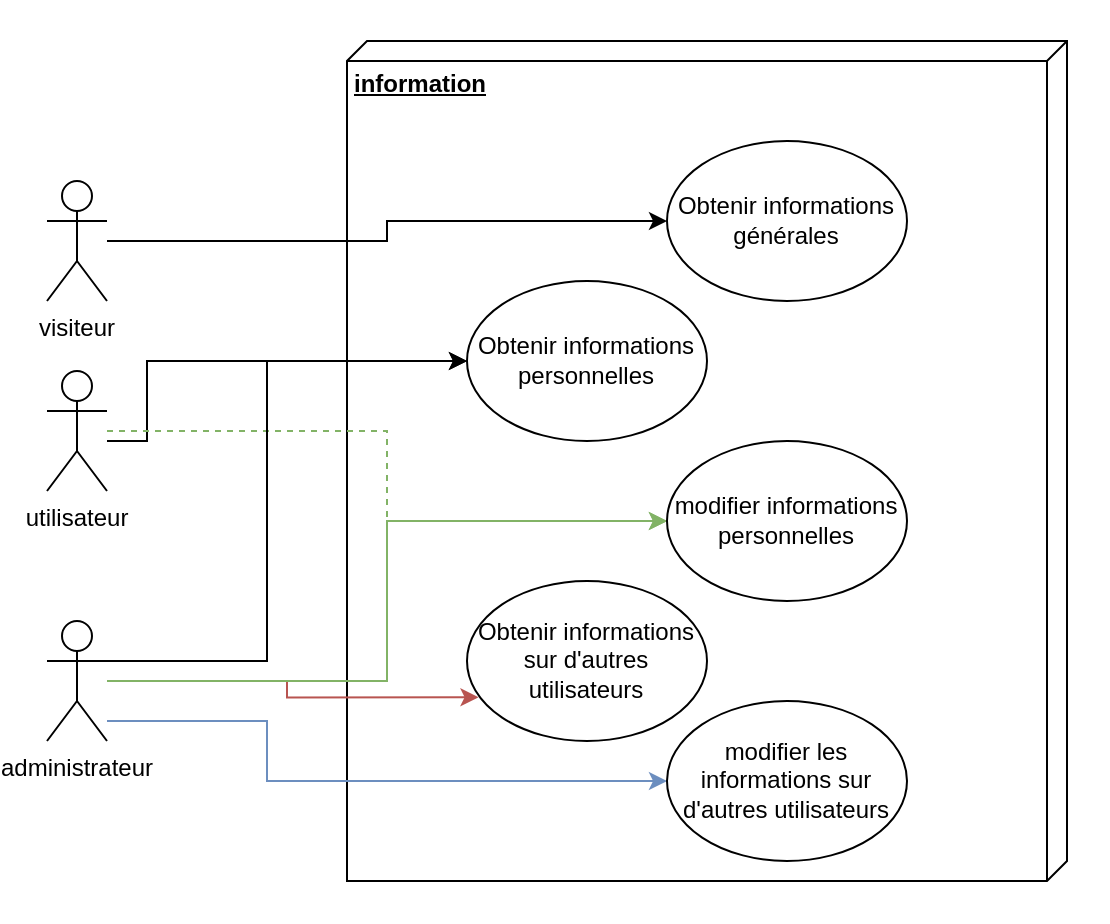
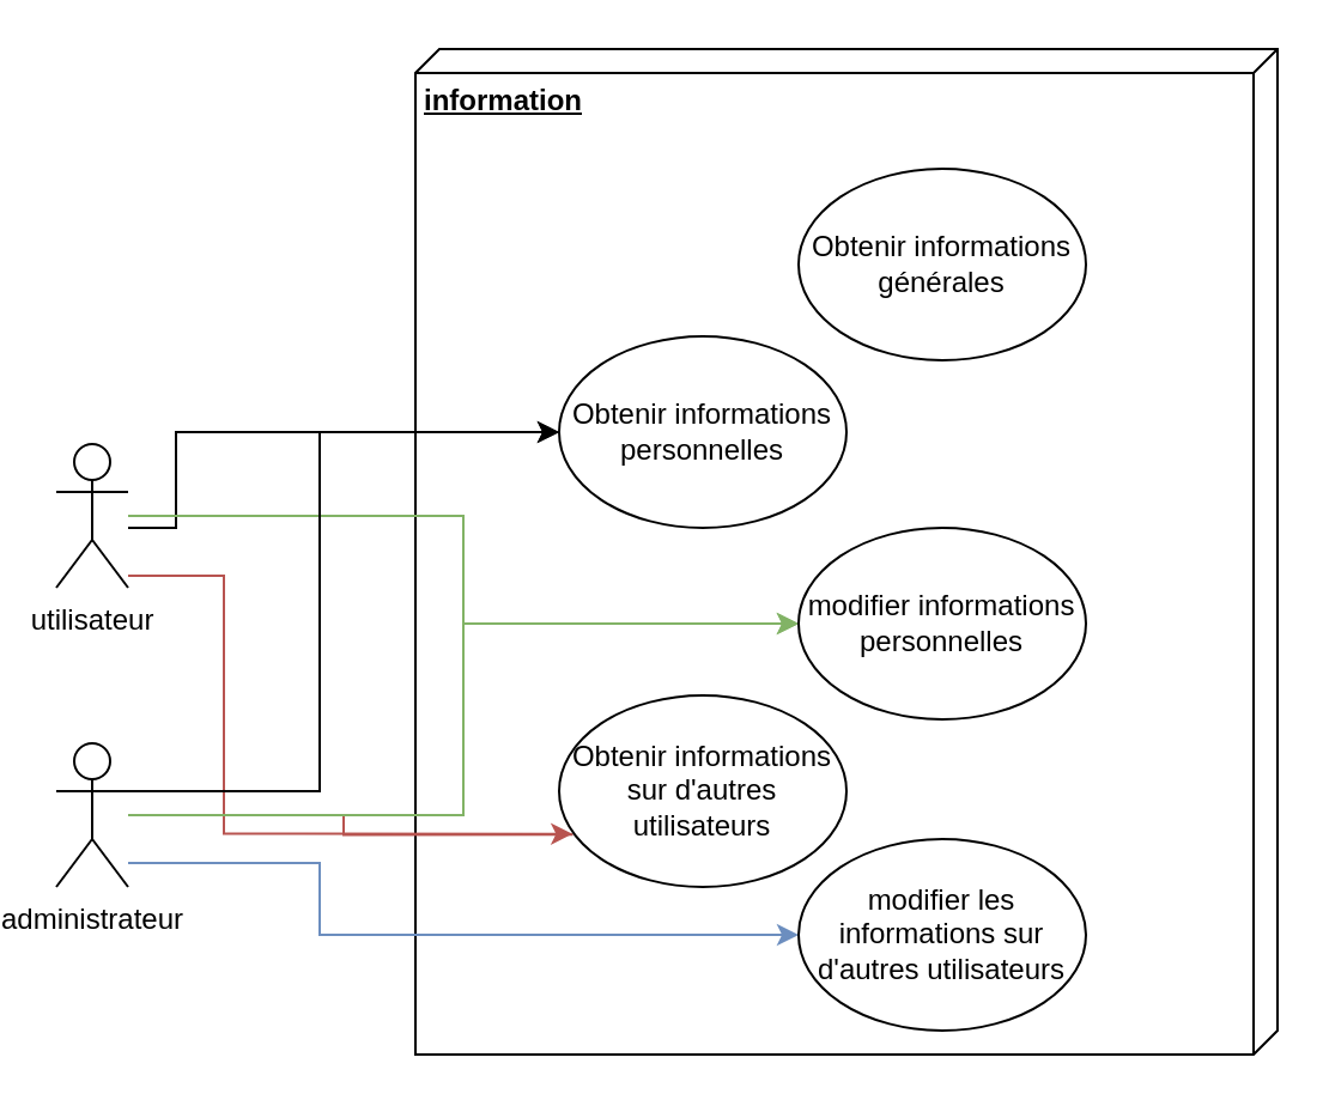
  <mxCell id="0" />
  <mxCell id="1" parent="0" />
  <mxCell id="2" value="&lt;span style=&quot;font-weight: 700 ; text-align: center&quot;&gt;information&lt;/span&gt;" style="verticalAlign=top;align=left;spacingTop=8;spacingLeft=2;spacingRight=12;shape=cube;size=10;direction=south;fontStyle=4;html=1;" parent="1" vertex="1"><mxGeometry x="170" y="20" width="360" height="420" as="geometry" /></mxCell>
  <mxCell id="3" style="edgeStyle=orthogonalEdgeStyle;rounded=0;orthogonalLoop=1;jettySize=auto;html=1;entryX=0;entryY=0.5;entryDx=0;entryDy=0;" parent="1" source="6" target="18" edge="1"><mxGeometry relative="1" as="geometry"><Array as="points"><mxPoint x="70" y="220" /><mxPoint x="70" y="180" /></Array></mxGeometry></mxCell>
- <mxCell id="5" style="edgeStyle=orthogonalEdgeStyle;rounded=0;orthogonalLoop=1;jettySize=auto;html=1;entryX=0;entryY=0.5;entryDx=0;entryDy=0;fillColor=#d5e8d4;strokeColor=#82b366;dashed=1;" parent="1" source="6" target="21" edge="1"><mxGeometry relative="1" as="geometry" /></mxCell>
+ <mxCell id="4" style="edgeStyle=orthogonalEdgeStyle;rounded=0;orthogonalLoop=1;jettySize=auto;html=1;entryX=0.047;entryY=0.723;entryDx=0;entryDy=0;fillColor=#f8cecc;strokeColor=#b85450;entryPerimeter=0;" parent="1" source="6" target="19" edge="1"><mxGeometry relative="1" as="geometry"><Array as="points"><mxPoint x="90" y="240" /><mxPoint x="90" y="348" /><mxPoint x="236" y="348" /></Array></mxGeometry></mxCell>
+ <mxCell id="5" style="edgeStyle=orthogonalEdgeStyle;rounded=0;orthogonalLoop=1;jettySize=auto;html=1;entryX=0;entryY=0.5;entryDx=0;entryDy=0;fillColor=#d5e8d4;strokeColor=#82b366;" parent="1" source="6" target="21" edge="1"><mxGeometry relative="1" as="geometry" /></mxCell>
  <mxCell id="6" value="utilisateur" style="shape=umlActor;verticalLabelPosition=bottom;verticalAlign=top;html=1;" parent="1" vertex="1"><mxGeometry x="20" y="185" width="30" height="60" as="geometry" /></mxCell>
- <mxCell id="7" style="edgeStyle=orthogonalEdgeStyle;rounded=0;orthogonalLoop=1;jettySize=auto;html=1;" parent="1" source="8" target="17" edge="1"><mxGeometry relative="1" as="geometry" /></mxCell>
- <mxCell id="8" value="visiteur" style="shape=umlActor;verticalLabelPosition=bottom;verticalAlign=top;html=1;" parent="1" vertex="1"><mxGeometry x="20" y="90" width="30" height="60" as="geometry" /></mxCell>
  <mxCell id="9" style="edgeStyle=orthogonalEdgeStyle;rounded=0;orthogonalLoop=1;jettySize=auto;html=1;entryX=0;entryY=0.5;entryDx=0;entryDy=0;" parent="1" source="13" target="18" edge="1"><mxGeometry relative="1" as="geometry"><Array as="points"><mxPoint x="130" y="330" /><mxPoint x="130" y="180" /></Array></mxGeometry></mxCell>
- <mxCell id="10" style="edgeStyle=orthogonalEdgeStyle;rounded=0;orthogonalLoop=1;jettySize=auto;html=1;entryX=0.048;entryY=0.727;entryDx=0;entryDy=0;entryPerimeter=0;fillColor=#f8cecc;strokeColor=#b85450;" parent="1" source="13" target="19" edge="1"><mxGeometry relative="1" as="geometry"><Array as="points" /></mxGeometry></mxCell>
+ <mxCell id="10" style="edgeStyle=orthogonalEdgeStyle;rounded=0;orthogonalLoop=1;jettySize=auto;html=1;entryX=0.048;entryY=0.727;entryDx=0;entryDy=0;entryPerimeter=0;fillColor=#f8cecc;strokeColor=#b85450;endArrow=none;" parent="1" source="13" target="19" edge="1"><mxGeometry relative="1" as="geometry"><Array as="points" /></mxGeometry></mxCell>
  <mxCell id="11" style="edgeStyle=orthogonalEdgeStyle;rounded=0;orthogonalLoop=1;jettySize=auto;html=1;entryX=0;entryY=0.5;entryDx=0;entryDy=0;fillColor=#dae8fc;strokeColor=#6c8ebf;" parent="1" source="13" target="20" edge="1"><mxGeometry relative="1" as="geometry"><Array as="points"><mxPoint x="130" y="360" /><mxPoint x="130" y="390" /></Array></mxGeometry></mxCell>
  <mxCell id="12" style="edgeStyle=orthogonalEdgeStyle;rounded=0;orthogonalLoop=1;jettySize=auto;html=1;entryX=0;entryY=0.5;entryDx=0;entryDy=0;fillColor=#d5e8d4;strokeColor=#82b366;" parent="1" source="13" target="21" edge="1"><mxGeometry relative="1" as="geometry"><Array as="points"><mxPoint x="190" y="340" /><mxPoint x="190" y="260" /></Array></mxGeometry></mxCell>
  <mxCell id="13" value="administrateur" style="shape=umlActor;verticalLabelPosition=bottom;verticalAlign=top;html=1;" parent="1" vertex="1"><mxGeometry x="20" y="310" width="30" height="60" as="geometry" /></mxCell>
  <mxCell id="14" value="" style="edgeStyle=orthogonalEdgeStyle;rounded=0;orthogonalLoop=1;jettySize=auto;html=1;" parent="1" edge="1"><mxGeometry relative="1" as="geometry"><mxPoint x="254" y="110" as="targetPoint" /></mxGeometry></mxCell>
  <mxCell id="15" value="" style="edgeStyle=orthogonalEdgeStyle;rounded=0;orthogonalLoop=1;jettySize=auto;html=1;" parent="1" edge="1"><mxGeometry relative="1" as="geometry"><mxPoint x="254" y="270" as="targetPoint" /></mxGeometry></mxCell>
  <mxCell id="16" value="&amp;lt;&amp;lt;extend&amp;gt;&amp;gt;" style="edgeLabel;html=1;align=center;verticalAlign=middle;resizable=0;points=[];" parent="15" vertex="1" connectable="0"><mxGeometry x="-0.129" y="1" relative="1" as="geometry"><mxPoint x="47" y="340.83" as="offset" /></mxGeometry></mxCell>
  <mxCell id="17" value="Obtenir informations générales" style="ellipse;whiteSpace=wrap;html=1;" parent="1" vertex="1"><mxGeometry x="330" y="70" width="120" height="80" as="geometry" /></mxCell>
  <mxCell id="18" value="Obtenir informations personnelles" style="ellipse;whiteSpace=wrap;html=1;" parent="1" vertex="1"><mxGeometry x="230" y="140" width="120" height="80" as="geometry" /></mxCell>
  <mxCell id="19" value="Obtenir informations sur d'autres utilisateurs" style="ellipse;whiteSpace=wrap;html=1;" parent="1" vertex="1"><mxGeometry x="230" y="290" width="120" height="80" as="geometry" /></mxCell>
  <mxCell id="20" value="modifier les informations sur d'autres utilisateurs" style="ellipse;whiteSpace=wrap;html=1;" parent="1" vertex="1"><mxGeometry x="330" y="350" width="120" height="80" as="geometry" /></mxCell>
  <mxCell id="21" value="modifier informations personnelles" style="ellipse;whiteSpace=wrap;html=1;" parent="1" vertex="1"><mxGeometry x="330" y="220" width="120" height="80" as="geometry" /></mxCell>
